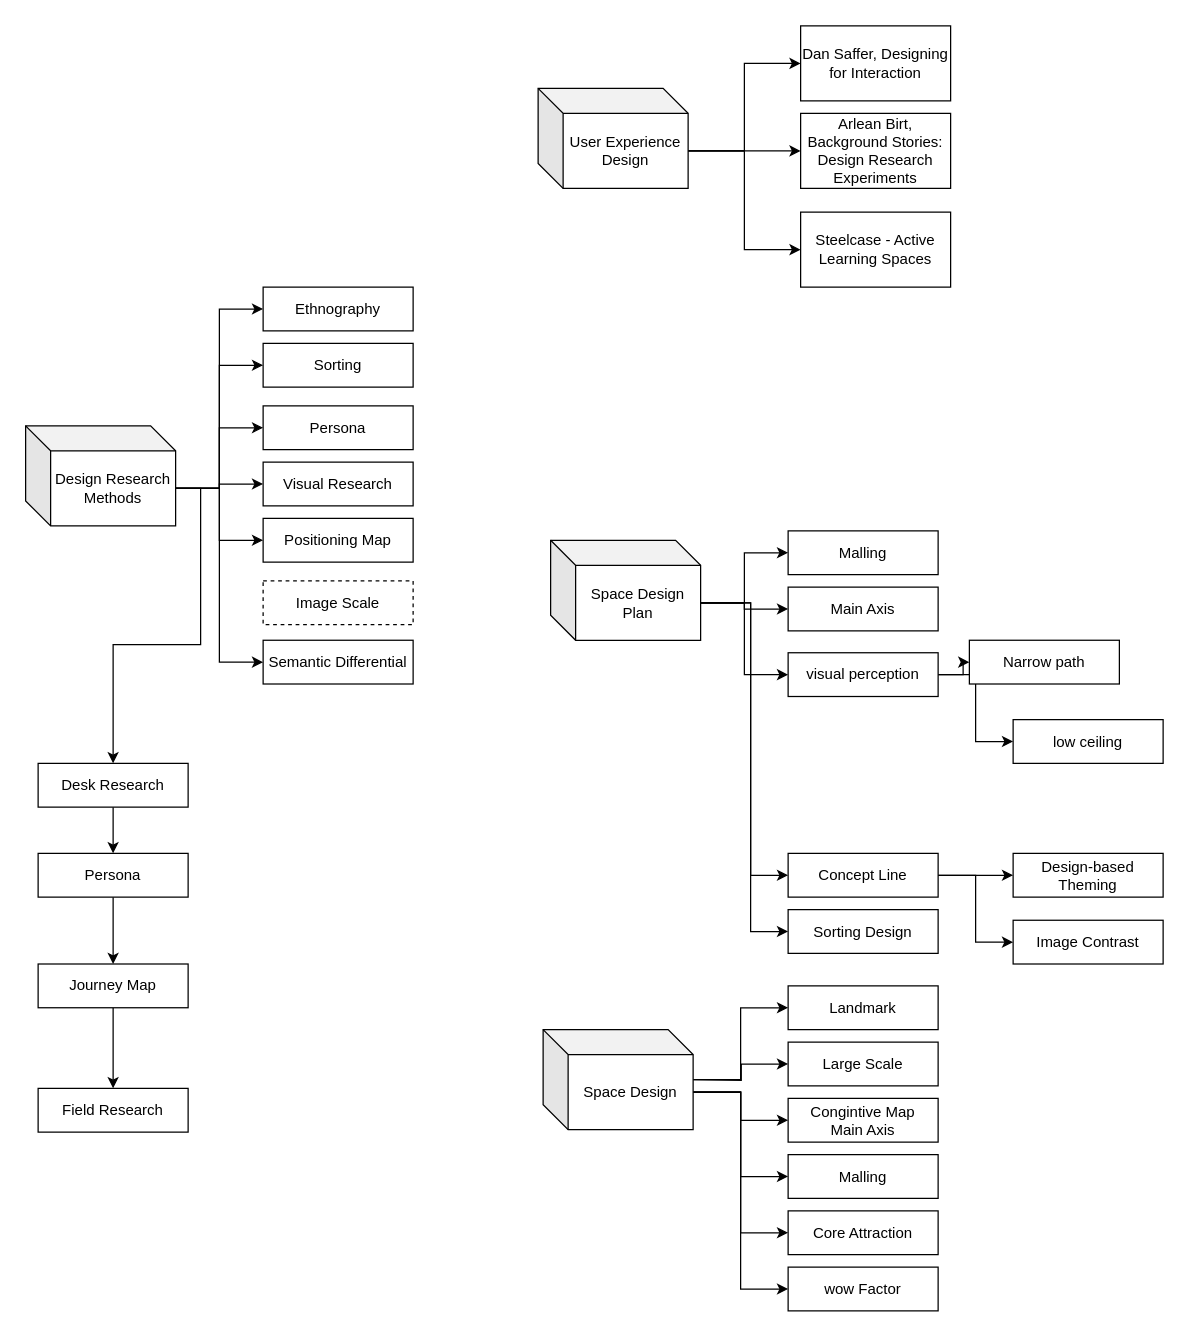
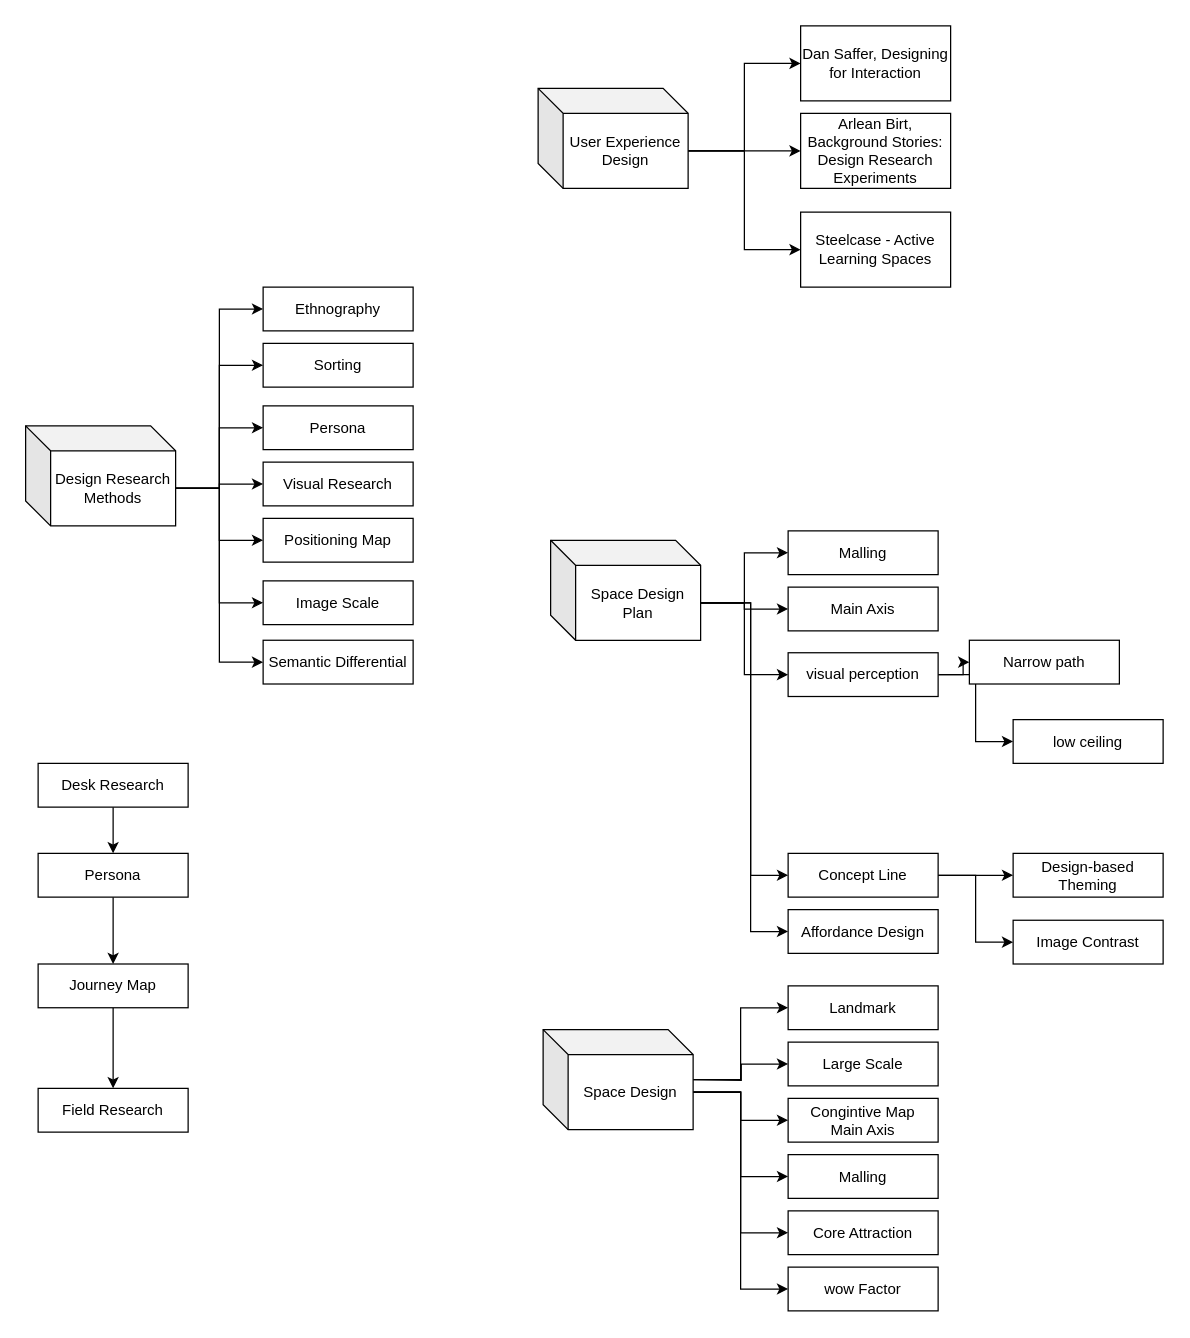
  <mxCell id="0" />
  <mxCell id="1" parent="0" />
  <mxCell id="2" style="edgeStyle=orthogonalEdgeStyle;rounded=0;orthogonalLoop=1;jettySize=auto;html=1;exitX=0;exitY=0;exitDx=120;exitDy=50;exitPerimeter=0;entryX=0;entryY=0.5;entryDx=0;entryDy=0;" edge="1" parent="1" source="9" target="10"><mxGeometry relative="1" as="geometry" /></mxCell>
  <mxCell id="3" style="edgeStyle=orthogonalEdgeStyle;rounded=0;orthogonalLoop=1;jettySize=auto;html=1;exitX=0;exitY=0;exitDx=120;exitDy=50;exitPerimeter=0;entryX=0;entryY=0.5;entryDx=0;entryDy=0;" edge="1" parent="1" source="9" target="11"><mxGeometry relative="1" as="geometry" /></mxCell>
  <mxCell id="4" style="edgeStyle=orthogonalEdgeStyle;rounded=0;orthogonalLoop=1;jettySize=auto;html=1;exitX=0;exitY=0;exitDx=120;exitDy=50;exitPerimeter=0;" edge="1" parent="1" source="9" target="12"><mxGeometry relative="1" as="geometry" /></mxCell>
  <mxCell id="5" style="edgeStyle=orthogonalEdgeStyle;rounded=0;orthogonalLoop=1;jettySize=auto;html=1;exitX=0;exitY=0;exitDx=120;exitDy=50;exitPerimeter=0;" edge="1" parent="1" source="9" target="13"><mxGeometry relative="1" as="geometry" /></mxCell>
  <mxCell id="6" style="edgeStyle=orthogonalEdgeStyle;rounded=0;orthogonalLoop=1;jettySize=auto;html=1;exitX=0;exitY=0;exitDx=120;exitDy=50;exitPerimeter=0;entryX=0;entryY=0.5;entryDx=0;entryDy=0;" edge="1" parent="1" source="9" target="14"><mxGeometry relative="1" as="geometry" /></mxCell>
- <mxCell id="7" style="edgeStyle=orthogonalEdgeStyle;rounded=0;orthogonalLoop=1;jettySize=auto;html=1;exitX=0;exitY=0;exitDx=120;exitDy=50;exitPerimeter=0;" edge="1" parent="1" source="9" target="25"><mxGeometry relative="1" as="geometry" /></mxCell>
+ <mxCell id="7" style="edgeStyle=orthogonalEdgeStyle;rounded=0;orthogonalLoop=1;jettySize=auto;html=1;exitX=0;exitY=0;exitDx=120;exitDy=50;exitPerimeter=0;entryX=0;entryY=0.5;entryDx=0;entryDy=0;" edge="1" parent="1" source="9" target="15"><mxGeometry relative="1" as="geometry" /></mxCell>
  <mxCell id="8" style="edgeStyle=orthogonalEdgeStyle;rounded=0;orthogonalLoop=1;jettySize=auto;html=1;exitX=0;exitY=0;exitDx=120;exitDy=50;exitPerimeter=0;entryX=0;entryY=0.5;entryDx=0;entryDy=0;" edge="1" parent="1" source="9" target="16"><mxGeometry relative="1" as="geometry" /></mxCell>
  <mxCell id="9" value="Design Research Methods" style="shape=cube;whiteSpace=wrap;html=1;boundedLbl=1;backgroundOutline=1;darkOpacity=0.05;darkOpacity2=0.1;" vertex="1" parent="1"><mxGeometry x="20" y="340" width="120" height="80" as="geometry" /></mxCell>
  <mxCell id="10" value="&lt;span style=&quot;white-space: normal&quot;&gt;Ethnography&lt;/span&gt;" style="rounded=0;whiteSpace=wrap;html=1;" vertex="1" parent="1"><mxGeometry x="210" y="229" width="120" height="35" as="geometry" /></mxCell>
  <mxCell id="11" value="Sorting" style="rounded=0;whiteSpace=wrap;html=1;" vertex="1" parent="1"><mxGeometry x="210" y="274" width="120" height="35" as="geometry" /></mxCell>
  <mxCell id="12" value="Persona" style="rounded=0;whiteSpace=wrap;html=1;" vertex="1" parent="1"><mxGeometry x="210" y="324" width="120" height="35" as="geometry" /></mxCell>
  <mxCell id="13" value="Visual Research" style="rounded=0;whiteSpace=wrap;html=1;" vertex="1" parent="1"><mxGeometry x="210" y="369" width="120" height="35" as="geometry" /></mxCell>
  <mxCell id="14" value="Positioning Map" style="rounded=0;whiteSpace=wrap;html=1;" vertex="1" parent="1"><mxGeometry x="210" y="414" width="120" height="35" as="geometry" /></mxCell>
- <mxCell id="15" value="Image Scale" style="rounded=0;whiteSpace=wrap;html=1;dashed=1;" vertex="1" parent="1"><mxGeometry x="210" y="464" width="120" height="35" as="geometry" /></mxCell>
+ <mxCell id="15" value="Image Scale" style="rounded=0;whiteSpace=wrap;html=1;" vertex="1" parent="1"><mxGeometry x="210" y="464" width="120" height="35" as="geometry" /></mxCell>
  <mxCell id="16" value="Semantic Differential" style="rounded=0;whiteSpace=wrap;html=1;" vertex="1" parent="1"><mxGeometry x="210" y="511.5" width="120" height="35" as="geometry" /></mxCell>
  <mxCell id="17" style="edgeStyle=orthogonalEdgeStyle;rounded=0;orthogonalLoop=1;jettySize=auto;html=1;exitX=0;exitY=0;exitDx=120;exitDy=50;exitPerimeter=0;" edge="1" parent="1" source="20" target="21"><mxGeometry relative="1" as="geometry" /></mxCell>
  <mxCell id="18" style="edgeStyle=orthogonalEdgeStyle;rounded=0;orthogonalLoop=1;jettySize=auto;html=1;exitX=0;exitY=0;exitDx=120;exitDy=50;exitPerimeter=0;entryX=0;entryY=0.5;entryDx=0;entryDy=0;" edge="1" parent="1" source="20" target="22"><mxGeometry relative="1" as="geometry" /></mxCell>
  <mxCell id="19" style="edgeStyle=orthogonalEdgeStyle;rounded=0;orthogonalLoop=1;jettySize=auto;html=1;exitX=0;exitY=0;exitDx=120;exitDy=50;exitPerimeter=0;entryX=0;entryY=0.5;entryDx=0;entryDy=0;" edge="1" parent="1" source="20" target="23"><mxGeometry relative="1" as="geometry" /></mxCell>
  <mxCell id="20" value="User Experience Design" style="shape=cube;whiteSpace=wrap;html=1;boundedLbl=1;backgroundOutline=1;darkOpacity=0.05;darkOpacity2=0.1;" vertex="1" parent="1"><mxGeometry x="430" y="70" width="120" height="80" as="geometry" /></mxCell>
  <mxCell id="21" value="&lt;span style=&quot;white-space: normal&quot;&gt;Dan Saffer, Designing for Interaction&lt;/span&gt;" style="rounded=0;whiteSpace=wrap;html=1;" vertex="1" parent="1"><mxGeometry x="640" y="20" width="120" height="60" as="geometry" /></mxCell>
  <mxCell id="22" value="&lt;span style=&quot;white-space: normal&quot;&gt;Arlean Birt, Background Stories: Design Research Experiments&lt;/span&gt;" style="rounded=0;whiteSpace=wrap;html=1;" vertex="1" parent="1"><mxGeometry x="640" y="90" width="120" height="60" as="geometry" /></mxCell>
  <mxCell id="23" value="&lt;span style=&quot;white-space: normal&quot;&gt;Steelcase - Active Learning Spaces&lt;/span&gt;" style="rounded=0;whiteSpace=wrap;html=1;" vertex="1" parent="1"><mxGeometry x="640" y="169" width="120" height="60" as="geometry" /></mxCell>
  <mxCell id="24" style="edgeStyle=orthogonalEdgeStyle;rounded=0;orthogonalLoop=1;jettySize=auto;html=1;exitX=0.5;exitY=1;exitDx=0;exitDy=0;entryX=0.5;entryY=0;entryDx=0;entryDy=0;" edge="1" parent="1" source="25" target="27"><mxGeometry relative="1" as="geometry"><mxPoint x="90" y="667" as="sourcePoint" /></mxGeometry></mxCell>
  <mxCell id="25" value="&lt;span style=&quot;white-space: normal&quot;&gt;Desk Research&lt;/span&gt;" style="rounded=0;whiteSpace=wrap;html=1;" vertex="1" parent="1"><mxGeometry x="30" y="610" width="120" height="35" as="geometry" /></mxCell>
  <mxCell id="26" style="edgeStyle=orthogonalEdgeStyle;rounded=0;orthogonalLoop=1;jettySize=auto;html=1;exitX=0.5;exitY=1;exitDx=0;exitDy=0;entryX=0.5;entryY=0;entryDx=0;entryDy=0;" edge="1" parent="1" source="27" target="29"><mxGeometry relative="1" as="geometry" /></mxCell>
  <mxCell id="27" value="&lt;span style=&quot;white-space: normal&quot;&gt;Persona&lt;/span&gt;" style="rounded=0;whiteSpace=wrap;html=1;" vertex="1" parent="1"><mxGeometry x="30" y="682" width="120" height="35" as="geometry" /></mxCell>
  <mxCell id="28" style="edgeStyle=orthogonalEdgeStyle;rounded=0;orthogonalLoop=1;jettySize=auto;html=1;exitX=0.5;exitY=1;exitDx=0;exitDy=0;entryX=0.5;entryY=0;entryDx=0;entryDy=0;" edge="1" parent="1" source="29" target="30"><mxGeometry relative="1" as="geometry" /></mxCell>
  <mxCell id="29" value="&lt;span style=&quot;white-space: normal&quot;&gt;Journey Map&lt;/span&gt;" style="rounded=0;whiteSpace=wrap;html=1;" vertex="1" parent="1"><mxGeometry x="30" y="770.5" width="120" height="35" as="geometry" /></mxCell>
  <mxCell id="30" value="&lt;span style=&quot;white-space: normal&quot;&gt;Field Research&lt;/span&gt;" style="rounded=0;whiteSpace=wrap;html=1;" vertex="1" parent="1"><mxGeometry x="30" y="870" width="120" height="35" as="geometry" /></mxCell>
  <mxCell id="31" style="edgeStyle=orthogonalEdgeStyle;rounded=0;orthogonalLoop=1;jettySize=auto;html=1;exitX=0;exitY=0;exitDx=120;exitDy=50;exitPerimeter=0;entryX=0;entryY=0.5;entryDx=0;entryDy=0;" edge="1" parent="1" source="34" target="35"><mxGeometry relative="1" as="geometry" /></mxCell>
  <mxCell id="32" style="edgeStyle=orthogonalEdgeStyle;rounded=0;orthogonalLoop=1;jettySize=auto;html=1;exitX=0;exitY=0;exitDx=120;exitDy=50;exitPerimeter=0;entryX=0;entryY=0.5;entryDx=0;entryDy=0;" edge="1" parent="1" source="34" target="36"><mxGeometry relative="1" as="geometry" /></mxCell>
  <mxCell id="33" style="edgeStyle=orthogonalEdgeStyle;rounded=0;orthogonalLoop=1;jettySize=auto;html=1;exitX=0;exitY=0;exitDx=120;exitDy=50;exitPerimeter=0;entryX=0;entryY=0.5;entryDx=0;entryDy=0;" edge="1" parent="1" source="34" target="41"><mxGeometry relative="1" as="geometry" /></mxCell>
  <mxCell id="34" value="Space Design Plan" style="shape=cube;whiteSpace=wrap;html=1;boundedLbl=1;backgroundOutline=1;darkOpacity=0.05;darkOpacity2=0.1;" vertex="1" parent="1"><mxGeometry x="440" y="431.5" width="120" height="80" as="geometry" /></mxCell>
  <mxCell id="35" value="&lt;span style=&quot;white-space: normal&quot;&gt;Malling&lt;/span&gt;" style="rounded=0;whiteSpace=wrap;html=1;" vertex="1" parent="1"><mxGeometry x="630" y="424" width="120" height="35" as="geometry" /></mxCell>
  <mxCell id="36" value="&lt;span style=&quot;white-space: normal&quot;&gt;Main Axis&lt;/span&gt;" style="rounded=0;whiteSpace=wrap;html=1;" vertex="1" parent="1"><mxGeometry x="630" y="469" width="120" height="35" as="geometry" /></mxCell>
  <mxCell id="37" style="edgeStyle=orthogonalEdgeStyle;rounded=0;orthogonalLoop=1;jettySize=auto;html=1;exitX=1;exitY=0.5;exitDx=0;exitDy=0;" edge="1" parent="1" source="41" target="42"><mxGeometry relative="1" as="geometry" /></mxCell>
  <mxCell id="38" style="edgeStyle=orthogonalEdgeStyle;rounded=0;orthogonalLoop=1;jettySize=auto;html=1;exitX=1;exitY=0.5;exitDx=0;exitDy=0;entryX=0;entryY=0.5;entryDx=0;entryDy=0;" edge="1" parent="1" source="41" target="43"><mxGeometry relative="1" as="geometry" /></mxCell>
  <mxCell id="39" style="edgeStyle=orthogonalEdgeStyle;rounded=0;orthogonalLoop=1;jettySize=auto;html=1;exitX=0;exitY=0;exitDx=120;exitDy=50;entryX=0;entryY=0.5;entryDx=0;entryDy=0;exitPerimeter=0;" edge="1" parent="1" source="34" target="46"><mxGeometry relative="1" as="geometry"><Array as="points"><mxPoint x="600" y="482" /><mxPoint x="600" y="700" /></Array></mxGeometry></mxCell>
  <mxCell id="40" style="edgeStyle=orthogonalEdgeStyle;rounded=0;orthogonalLoop=1;jettySize=auto;html=1;exitX=0;exitY=0;exitDx=120;exitDy=50;entryX=0;entryY=0.5;entryDx=0;entryDy=0;exitPerimeter=0;" edge="1" parent="1" source="34" target="47"><mxGeometry relative="1" as="geometry"><Array as="points"><mxPoint x="600" y="482" /><mxPoint x="600" y="745" /></Array></mxGeometry></mxCell>
  <mxCell id="41" value="&lt;span&gt;visual perception&lt;/span&gt;" style="rounded=0;whiteSpace=wrap;html=1;" vertex="1" parent="1"><mxGeometry x="630" y="521.5" width="120" height="35" as="geometry" /></mxCell>
  <mxCell id="42" value="Narrow path" style="rounded=0;whiteSpace=wrap;html=1;" vertex="1" parent="1"><mxGeometry x="775" y="511.5" width="120" height="35" as="geometry" /></mxCell>
  <mxCell id="43" value="&lt;span&gt;low ceiling&lt;/span&gt;" style="rounded=0;whiteSpace=wrap;html=1;" vertex="1" parent="1"><mxGeometry x="810" y="575" width="120" height="35" as="geometry" /></mxCell>
  <mxCell id="44" style="edgeStyle=orthogonalEdgeStyle;rounded=0;orthogonalLoop=1;jettySize=auto;html=1;exitX=1;exitY=0.5;exitDx=0;exitDy=0;" edge="1" parent="1" source="46" target="59"><mxGeometry relative="1" as="geometry" /></mxCell>
  <mxCell id="45" style="edgeStyle=orthogonalEdgeStyle;rounded=0;orthogonalLoop=1;jettySize=auto;html=1;exitX=1;exitY=0.5;exitDx=0;exitDy=0;entryX=0;entryY=0.5;entryDx=0;entryDy=0;" edge="1" parent="1" source="46" target="60"><mxGeometry relative="1" as="geometry" /></mxCell>
  <mxCell id="46" value="&lt;span&gt;Concept Line&lt;/span&gt;" style="rounded=0;whiteSpace=wrap;html=1;" vertex="1" parent="1"><mxGeometry x="630" y="682" width="120" height="35" as="geometry" /></mxCell>
- <mxCell id="47" value="&lt;span&gt;Sorting Design&lt;/span&gt;" style="rounded=0;whiteSpace=wrap;html=1;" vertex="1" parent="1"><mxGeometry x="630" y="727" width="120" height="35" as="geometry" /></mxCell>
+ <mxCell id="47" value="&lt;span&gt;Affordance Design&lt;/span&gt;" style="rounded=0;whiteSpace=wrap;html=1;" vertex="1" parent="1"><mxGeometry x="630" y="727" width="120" height="35" as="geometry" /></mxCell>
  <mxCell id="48" value="&lt;span style=&quot;white-space: normal&quot;&gt;Landmark&lt;/span&gt;" style="rounded=0;whiteSpace=wrap;html=1;" vertex="1" parent="1"><mxGeometry x="630" y="788" width="120" height="35" as="geometry" /></mxCell>
  <mxCell id="49" value="&lt;span style=&quot;white-space: normal&quot;&gt;Large Scale&lt;/span&gt;" style="rounded=0;whiteSpace=wrap;html=1;" vertex="1" parent="1"><mxGeometry x="630" y="833" width="120" height="35" as="geometry" /></mxCell>
  <mxCell id="50" value="&lt;span style=&quot;white-space: normal&quot;&gt;Congintive Map &lt;br&gt;Main Axis&lt;/span&gt;" style="rounded=0;whiteSpace=wrap;html=1;" vertex="1" parent="1"><mxGeometry x="630" y="878" width="120" height="35" as="geometry" /></mxCell>
  <mxCell id="51" style="edgeStyle=orthogonalEdgeStyle;rounded=0;orthogonalLoop=1;jettySize=auto;html=1;" edge="1" parent="1" source="57" target="48"><mxGeometry relative="1" as="geometry" /></mxCell>
  <mxCell id="52" style="edgeStyle=orthogonalEdgeStyle;rounded=0;orthogonalLoop=1;jettySize=auto;html=1;entryX=0;entryY=0.5;entryDx=0;entryDy=0;" edge="1" parent="1" target="49"><mxGeometry relative="1" as="geometry"><mxPoint x="554" y="863" as="sourcePoint" /></mxGeometry></mxCell>
  <mxCell id="53" style="edgeStyle=orthogonalEdgeStyle;rounded=0;orthogonalLoop=1;jettySize=auto;html=1;exitX=0;exitY=0;exitDx=120;exitDy=50;exitPerimeter=0;entryX=0;entryY=0.5;entryDx=0;entryDy=0;" edge="1" parent="1" source="57" target="50"><mxGeometry relative="1" as="geometry" /></mxCell>
  <mxCell id="54" style="edgeStyle=orthogonalEdgeStyle;rounded=0;orthogonalLoop=1;jettySize=auto;html=1;exitX=0;exitY=0;exitDx=120;exitDy=50;exitPerimeter=0;entryX=0;entryY=0.5;entryDx=0;entryDy=0;" edge="1" parent="1" source="57" target="58"><mxGeometry relative="1" as="geometry" /></mxCell>
  <mxCell id="55" style="edgeStyle=orthogonalEdgeStyle;rounded=0;orthogonalLoop=1;jettySize=auto;html=1;exitX=0;exitY=0;exitDx=120;exitDy=50;exitPerimeter=0;entryX=0;entryY=0.5;entryDx=0;entryDy=0;" edge="1" parent="1" source="57" target="61"><mxGeometry relative="1" as="geometry" /></mxCell>
  <mxCell id="56" style="edgeStyle=orthogonalEdgeStyle;rounded=0;orthogonalLoop=1;jettySize=auto;html=1;exitX=0;exitY=0;exitDx=120;exitDy=50;exitPerimeter=0;entryX=0;entryY=0.5;entryDx=0;entryDy=0;" edge="1" parent="1" source="57" target="62"><mxGeometry relative="1" as="geometry" /></mxCell>
  <mxCell id="57" value="Space Design" style="shape=cube;whiteSpace=wrap;html=1;boundedLbl=1;backgroundOutline=1;darkOpacity=0.05;darkOpacity2=0.1;" vertex="1" parent="1"><mxGeometry x="434" y="823" width="120" height="80" as="geometry" /></mxCell>
  <mxCell id="58" value="Malling" style="rounded=0;whiteSpace=wrap;html=1;" vertex="1" parent="1"><mxGeometry x="630" y="923" width="120" height="35" as="geometry" /></mxCell>
  <mxCell id="59" value="Design-based Theming" style="rounded=0;whiteSpace=wrap;html=1;" vertex="1" parent="1"><mxGeometry x="810" y="682" width="120" height="35" as="geometry" /></mxCell>
  <mxCell id="60" value="Image Contrast" style="rounded=0;whiteSpace=wrap;html=1;" vertex="1" parent="1"><mxGeometry x="810" y="735.5" width="120" height="35" as="geometry" /></mxCell>
  <mxCell id="61" value="Core Attraction" style="rounded=0;whiteSpace=wrap;html=1;" vertex="1" parent="1"><mxGeometry x="630" y="968" width="120" height="35" as="geometry" /></mxCell>
  <mxCell id="62" value="wow Factor" style="rounded=0;whiteSpace=wrap;html=1;" vertex="1" parent="1"><mxGeometry x="630" y="1013" width="120" height="35" as="geometry" /></mxCell>
